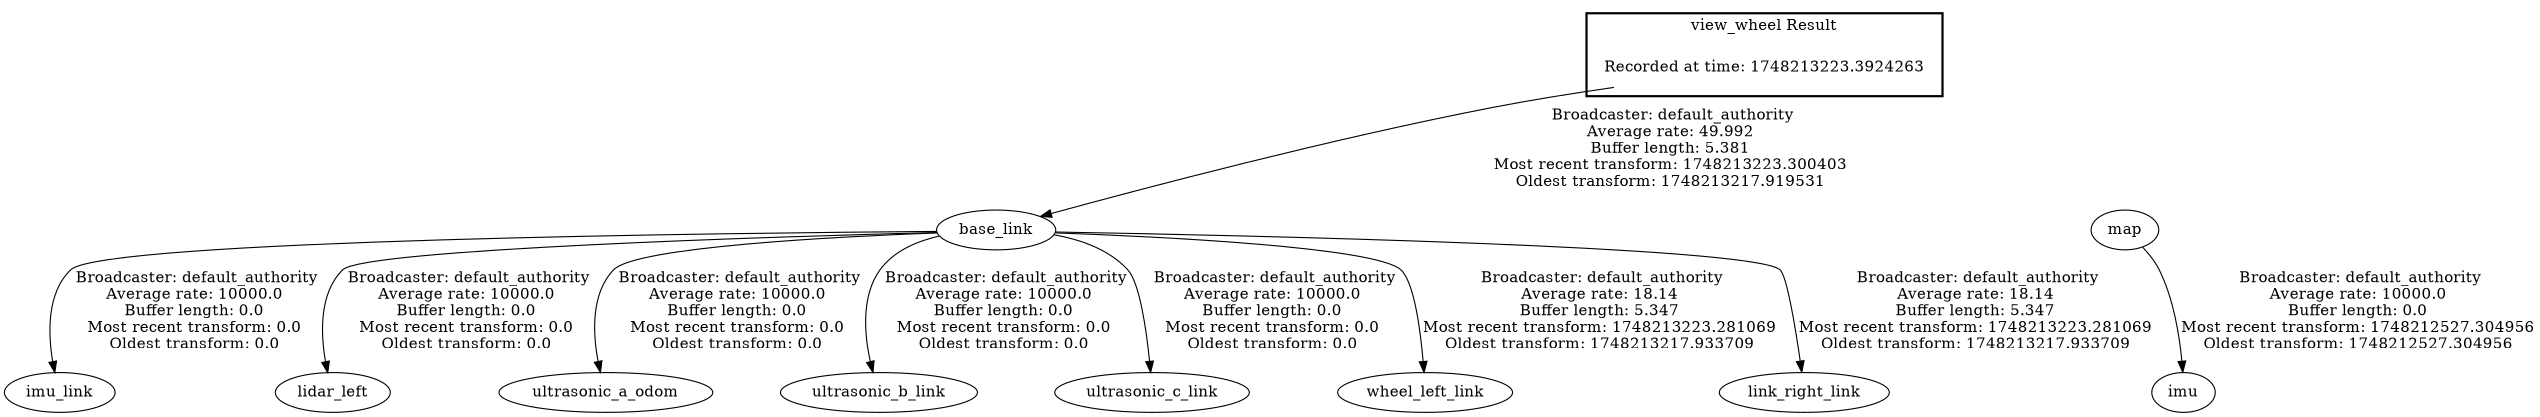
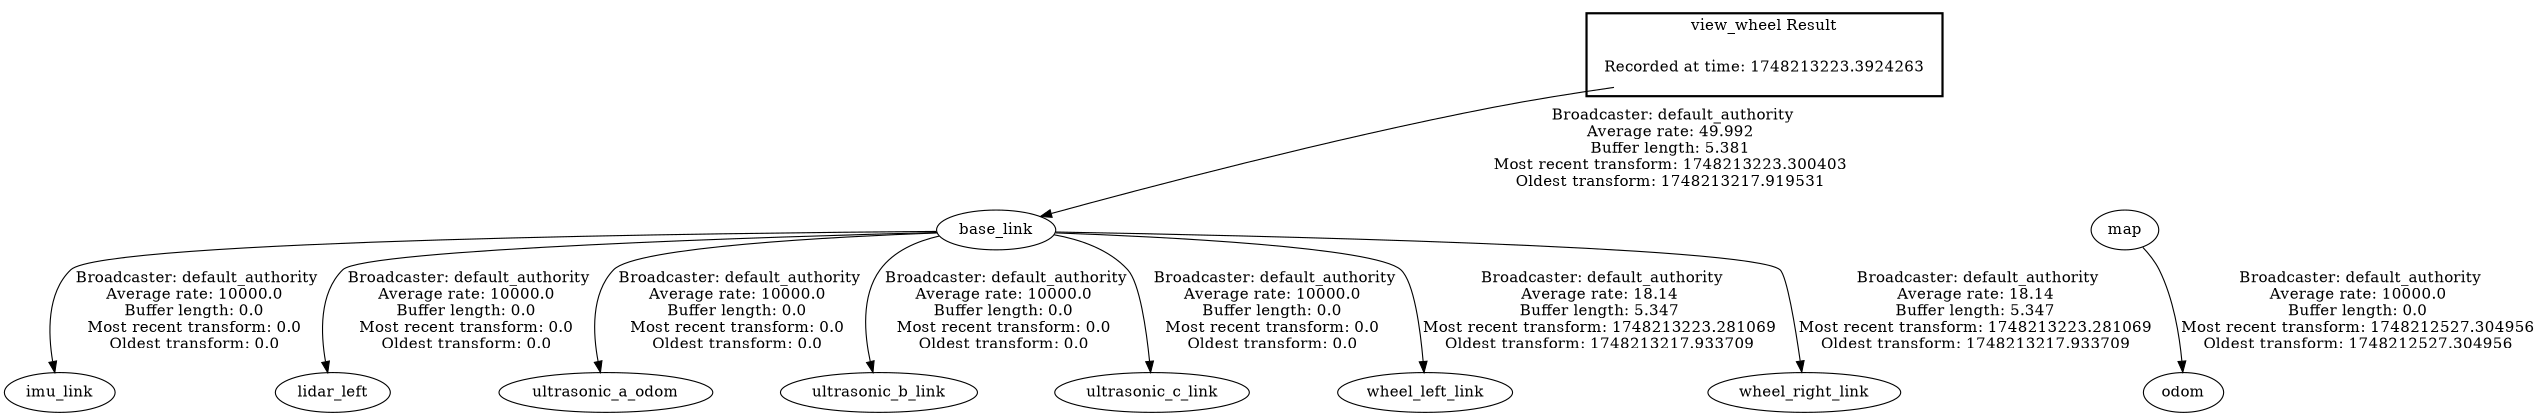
  digraph {
    "Recorded at time: 1748213223.3924263" [shape=plaintext]
    base_link
    map
    imu_link
    n5 [label=lidar_left]
    n6 [label=ultrasonic_a_odom]
    ultrasonic_b_link
    ultrasonic_c_link
    wheel_left_link
-   wheel_right_link [label=link_right_link]
-   odom [label=imu]
+   wheel_right_link
+   odom
    subgraph cluster_1 {
      color=black
      label="view_wheel Result"
      style=bold
      "Recorded at time: 1748213223.3924263"
    }
    "Recorded at time: 1748213223.3924263" -> base_link [label=" Broadcaster: default_authority\nAverage rate: 49.992\nBuffer length: 5.381\nMost recent transform: 1748213223.300403\nOldest transform: 1748213217.919531\n"]
    "Recorded at time: 1748213223.3924263" -> map [style=invis]
    base_link -> imu_link [label=" Broadcaster: default_authority\nAverage rate: 10000.0\nBuffer length: 0.0\nMost recent transform: 0.0\nOldest transform: 0.0\n"]
    base_link -> n5 [label=" Broadcaster: default_authority\nAverage rate: 10000.0\nBuffer length: 0.0\nMost recent transform: 0.0\nOldest transform: 0.0\n"]
    base_link -> n6 [label=" Broadcaster: default_authority\nAverage rate: 10000.0\nBuffer length: 0.0\nMost recent transform: 0.0\nOldest transform: 0.0\n"]
    base_link -> ultrasonic_b_link [label=" Broadcaster: default_authority\nAverage rate: 10000.0\nBuffer length: 0.0\nMost recent transform: 0.0\nOldest transform: 0.0\n"]
    base_link -> ultrasonic_c_link [label=" Broadcaster: default_authority\nAverage rate: 10000.0\nBuffer length: 0.0\nMost recent transform: 0.0\nOldest transform: 0.0\n"]
    base_link -> wheel_left_link [label=" Broadcaster: default_authority\nAverage rate: 18.14\nBuffer length: 5.347\nMost recent transform: 1748213223.281069\nOldest transform: 1748213217.933709\n"]
    base_link -> wheel_right_link [label=" Broadcaster: default_authority\nAverage rate: 18.14\nBuffer length: 5.347\nMost recent transform: 1748213223.281069\nOldest transform: 1748213217.933709\n"]
    map -> odom [label=" Broadcaster: default_authority\nAverage rate: 10000.0\nBuffer length: 0.0\nMost recent transform: 1748212527.304956\nOldest transform: 1748212527.304956\n"]
  }
